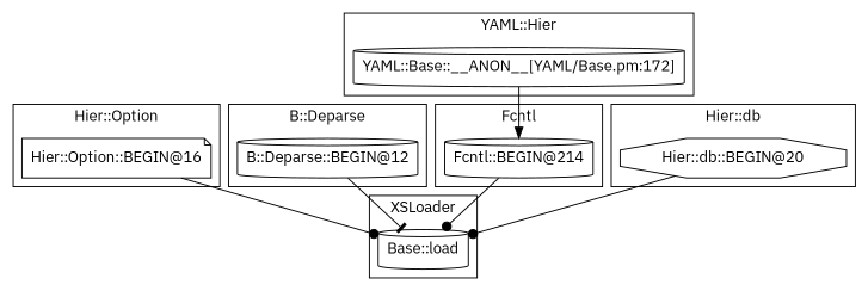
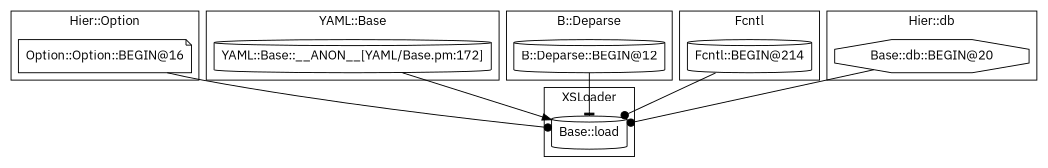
  digraph {
    fontname="IBM Plex Sans"
    node [fontname="IBM Plex Sans" shape=cylinder]
    edge [arrowhead=dot fontname="IBM Plex Sans"]
-   "Hier::Option::BEGIN@16" [shape=note]
+   "Hier::Option::BEGIN@16" [shape=note label="Option::Option::BEGIN@16"]
    "YAML::Base::__ANON__[YAML/Base.pm:172]"
    n3 [label="Base::load"]
    "B::Deparse::BEGIN@12"
    "Fcntl::BEGIN@214"
-   "Hier::db::BEGIN@20" [shape=octagon]
+   "Hier::db::BEGIN@20" [shape=octagon label="Base::db::BEGIN@20"]
    subgraph cluster_1 {
      label="Hier::Option"
      "Hier::Option::BEGIN@16"
    }
    subgraph cluster_2 {
-     label="YAML::Hier"
+     label="YAML::Base"
      "YAML::Base::__ANON__[YAML/Base.pm:172]"
    }
    subgraph cluster_3 {
      label=XSLoader
      n3
    }
    subgraph cluster_4 {
      label="B::Deparse"
      "B::Deparse::BEGIN@12"
    }
    subgraph cluster_5 {
      label=Fcntl
      "Fcntl::BEGIN@214"
    }
    subgraph cluster_6 {
      label="Hier::db"
      "Hier::db::BEGIN@20"
    }
    "Hier::Option::BEGIN@16" -> n3
-   "YAML::Base::__ANON__[YAML/Base.pm:172]" -> "Fcntl::BEGIN@214" [arrowhead=normal]
+   "YAML::Base::__ANON__[YAML/Base.pm:172]" -> n3 [arrowhead=normal]
    "B::Deparse::BEGIN@12" -> n3 [arrowhead=tee]
    "Fcntl::BEGIN@214" -> n3
    "Hier::db::BEGIN@20" -> n3
  }
